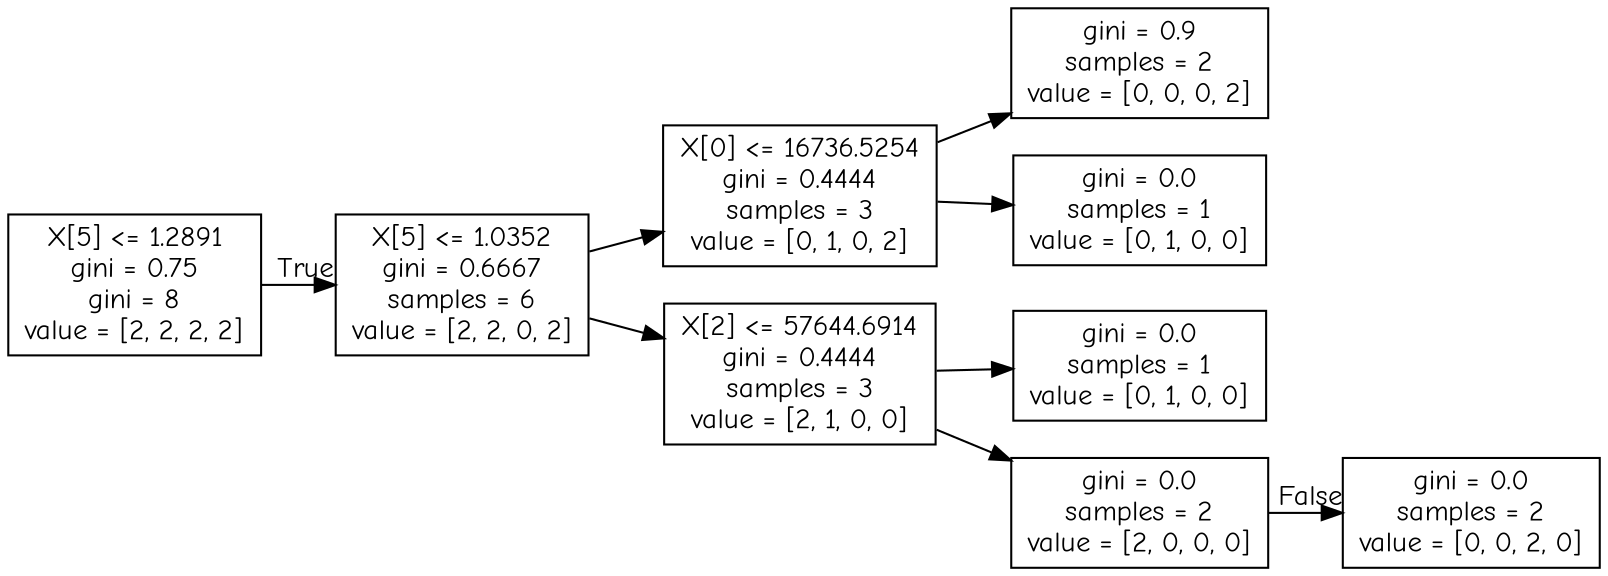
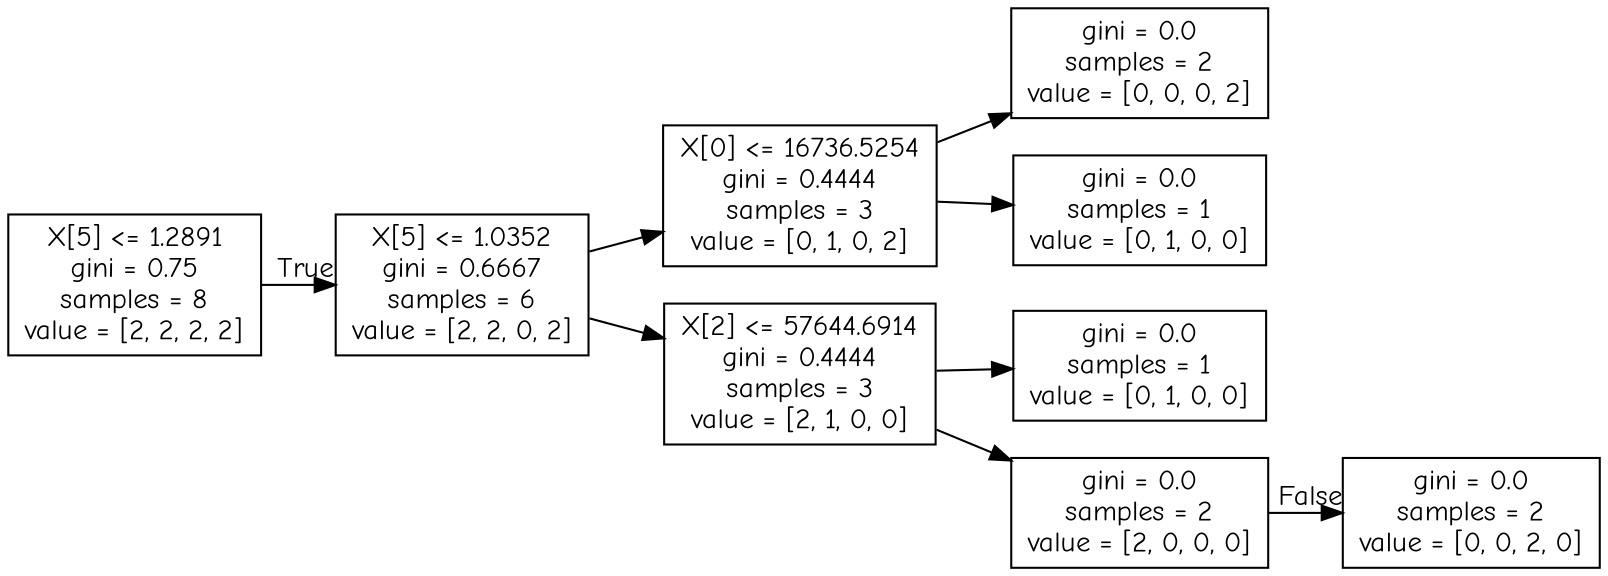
  digraph {
    fontname="Comic Neue"
    rankdir=LR
    node [fontname="Comic Neue" shape=box]
    edge [fontname="Comic Neue"]
-   n1 [label="X[5] <= 1.2891\ngini = 0.75\ngini = 8\nvalue = [2, 2, 2, 2]"]
+   n1 [label="X[5] <= 1.2891\ngini = 0.75\nsamples = 8\nvalue = [2, 2, 2, 2]"]
    n2 [label="X[5] <= 1.0352\ngini = 0.6667\nsamples = 6\nvalue = [2, 2, 0, 2]"]
    n3 [label="X[0] <= 16736.5254\ngini = 0.4444\nsamples = 3\nvalue = [0, 1, 0, 2]"]
    n4 [label="X[2] <= 57644.6914\ngini = 0.4444\nsamples = 3\nvalue = [2, 1, 0, 0]"]
    n5 [label="gini = 0.0\nsamples = 2\nvalue = [0, 0, 2, 0]"]
-   n6 [label="gini = 0.9\nsamples = 2\nvalue = [0, 0, 0, 2]"]
+   n6 [label="gini = 0.0\nsamples = 2\nvalue = [0, 0, 0, 2]"]
    n7 [label="gini = 0.0\nsamples = 1\nvalue = [0, 1, 0, 0]"]
    n8 [label="gini = 0.0\nsamples = 1\nvalue = [0, 1, 0, 0]"]
    n9 [label="gini = 0.0\nsamples = 2\nvalue = [2, 0, 0, 0]"]
    n1 -> n2 [headlabel=True labelangle=45 labeldistance=2.5]
    n2 -> n3
    n2 -> n4
    n3 -> n6
    n3 -> n7
    n4 -> n8
    n4 -> n9
    n9 -> n5 [headlabel=False labelangle=-45 labeldistance=2.5]
  }
